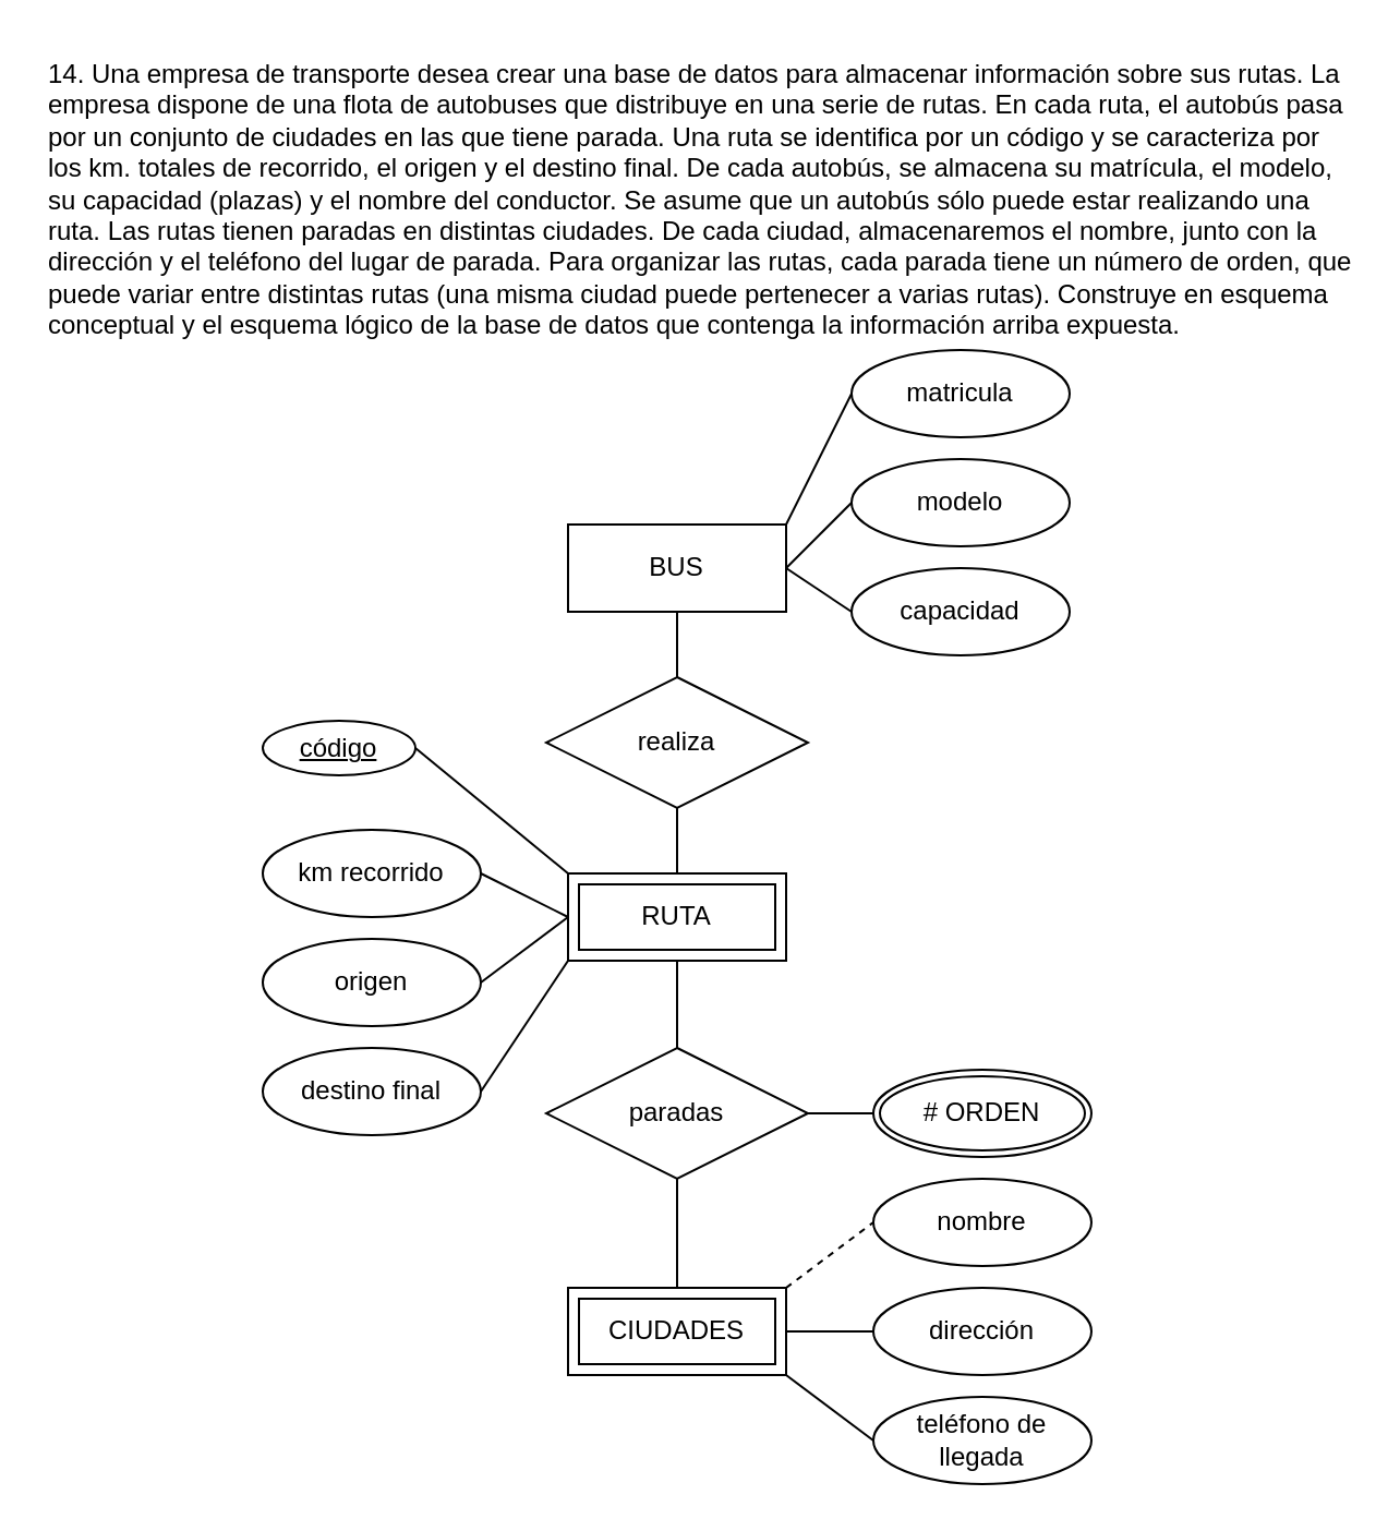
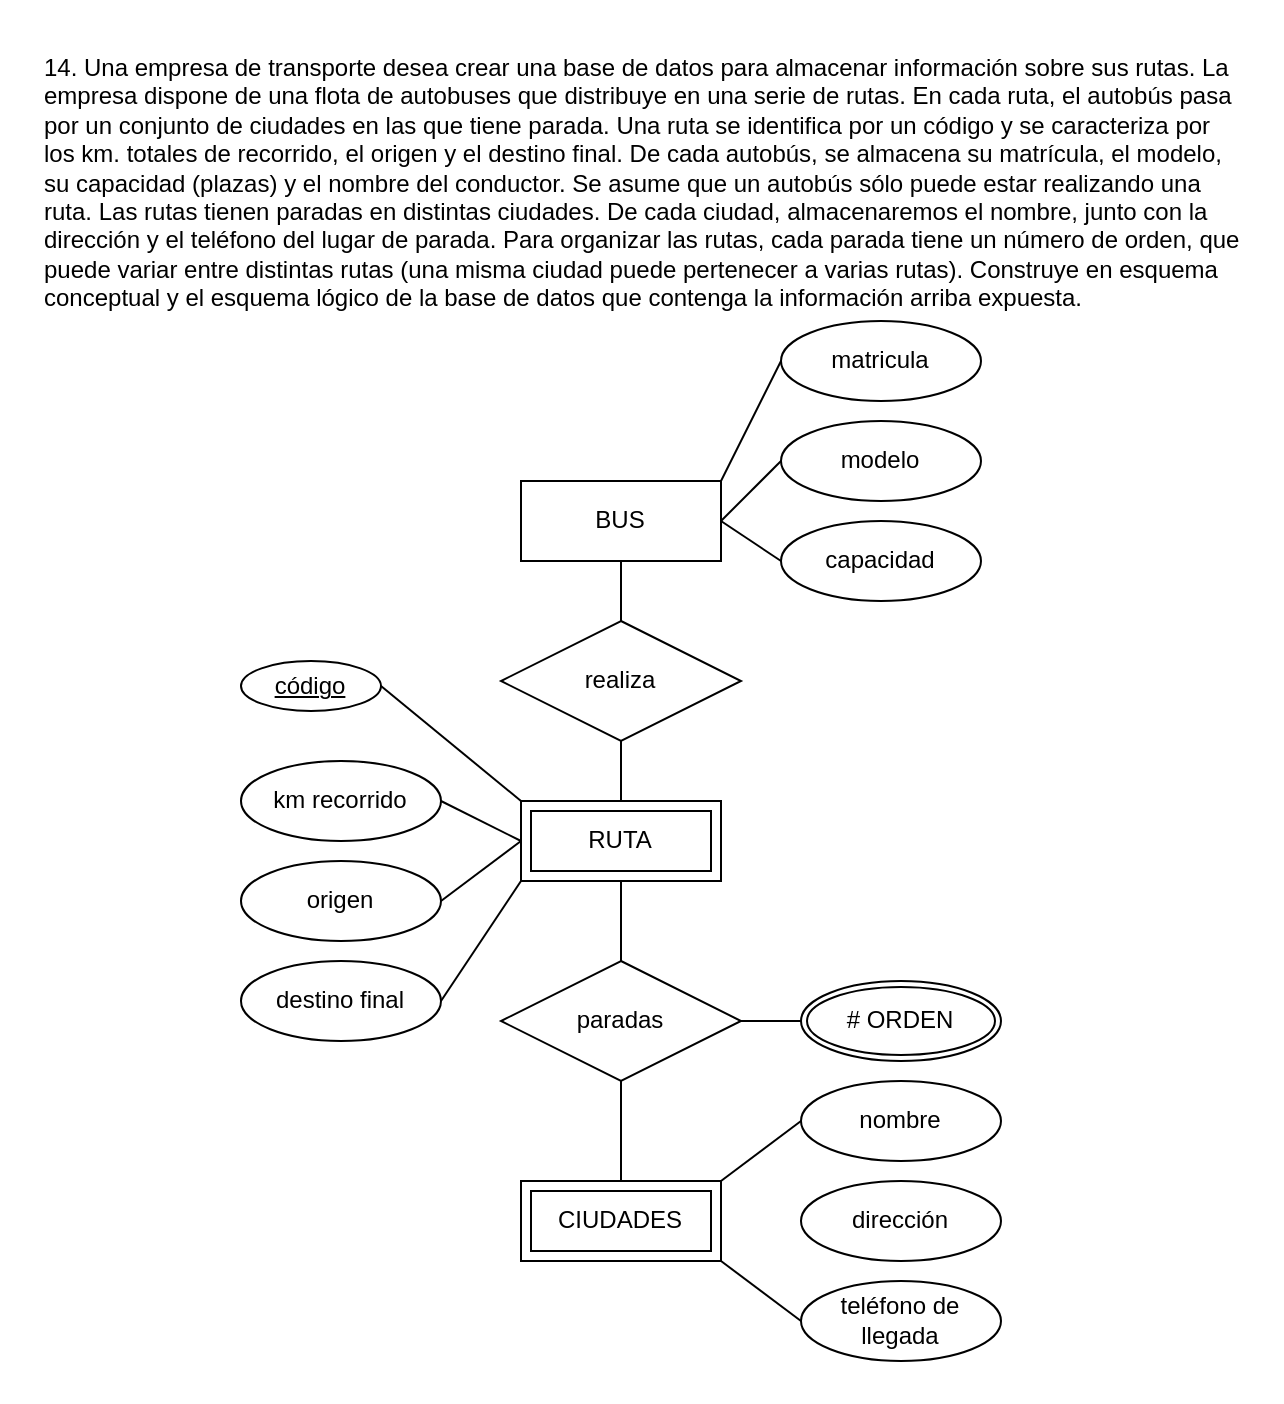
  <mxCell id="0" />
  <mxCell id="1" parent="0" />
  <mxCell id="2" value="14. Una empresa de transporte desea crear una base de datos para almacenar información sobre sus rutas. La empresa dispone de una flota de autobuses que distribuye en una serie de rutas. En cada ruta, el autobús pasa por un conjunto de ciudades en las que tiene parada. Una ruta se identifica por un código y se caracteriza por los km. totales de recorrido, el origen y el destino final. De cada autobús, se almacena su matrícula, el modelo, su capacidad (plazas) y el nombre del conductor. Se asume que un autobús sólo puede estar realizando una ruta. Las rutas tienen paradas en distintas ciudades. De cada ciudad, almacenaremos el nombre, junto con la dirección y el teléfono del lugar de parada. Para organizar las rutas, cada parada tiene un número de orden, que puede variar entre distintas rutas (una misma ciudad puede pertenecer a varias rutas). Construye en esquema conceptual y el esquema lógico de la base de datos que contenga la información arriba expuesta." style="text;whiteSpace=wrap;" vertex="1" parent="1"><mxGeometry x="20" y="20" width="600" height="150" as="geometry" /></mxCell>
  <mxCell id="3" value="código" style="ellipse;whiteSpace=wrap;html=1;align=center;fontStyle=4;" vertex="1" parent="1"><mxGeometry x="120" y="330" width="70" height="25" as="geometry" /></mxCell>
  <mxCell id="4" value="km recorrido" style="ellipse;whiteSpace=wrap;html=1;align=center;" vertex="1" parent="1"><mxGeometry x="120" y="380" width="100" height="40" as="geometry" /></mxCell>
  <mxCell id="5" value="origen" style="ellipse;whiteSpace=wrap;html=1;align=center;" vertex="1" parent="1"><mxGeometry x="120" y="430" width="100" height="40" as="geometry" /></mxCell>
  <mxCell id="6" value="destino final" style="ellipse;whiteSpace=wrap;html=1;align=center;" vertex="1" parent="1"><mxGeometry x="120" y="480" width="100" height="40" as="geometry" /></mxCell>
  <mxCell id="7" style="edgeStyle=none;html=1;exitX=0.5;exitY=1;exitDx=0;exitDy=0;entryX=0.5;entryY=0;entryDx=0;entryDy=0;endArrow=none;endFill=0;" edge="1" parent="1" source="11" target="19"><mxGeometry relative="1" as="geometry" /></mxCell>
  <mxCell id="8" style="edgeStyle=none;html=1;exitX=1;exitY=0;exitDx=0;exitDy=0;entryX=0;entryY=0.5;entryDx=0;entryDy=0;endArrow=none;endFill=0;" edge="1" parent="1" source="11" target="20"><mxGeometry relative="1" as="geometry" /></mxCell>
  <mxCell id="9" style="edgeStyle=none;html=1;exitX=1;exitY=0.5;exitDx=0;exitDy=0;entryX=0;entryY=0.5;entryDx=0;entryDy=0;endArrow=none;endFill=0;" edge="1" parent="1" source="11" target="21"><mxGeometry relative="1" as="geometry" /></mxCell>
  <mxCell id="10" style="edgeStyle=none;html=1;exitX=1;exitY=0.5;exitDx=0;exitDy=0;entryX=0;entryY=0.5;entryDx=0;entryDy=0;endArrow=none;endFill=0;" edge="1" parent="1" source="11" target="22"><mxGeometry relative="1" as="geometry" /></mxCell>
  <mxCell id="11" value="BUS" style="whiteSpace=wrap;html=1;align=center;" vertex="1" parent="1"><mxGeometry x="260" y="240" width="100" height="40" as="geometry" /></mxCell>
  <mxCell id="12" style="edgeStyle=none;html=1;exitX=0.5;exitY=1;exitDx=0;exitDy=0;entryX=0.5;entryY=0;entryDx=0;entryDy=0;endArrow=none;endFill=0;" edge="1" parent="1" source="17" target="25"><mxGeometry relative="1" as="geometry" /></mxCell>
  <mxCell id="13" style="edgeStyle=none;html=1;exitX=0;exitY=0;exitDx=0;exitDy=0;entryX=1;entryY=0.5;entryDx=0;entryDy=0;endArrow=none;endFill=0;" edge="1" parent="1" source="17" target="3"><mxGeometry relative="1" as="geometry" /></mxCell>
  <mxCell id="14" style="edgeStyle=none;html=1;exitX=0;exitY=1;exitDx=0;exitDy=0;entryX=1;entryY=0.5;entryDx=0;entryDy=0;endArrow=none;endFill=0;" edge="1" parent="1" source="17" target="6"><mxGeometry relative="1" as="geometry" /></mxCell>
  <mxCell id="15" style="edgeStyle=none;html=1;exitX=0;exitY=0.5;exitDx=0;exitDy=0;entryX=1;entryY=0.5;entryDx=0;entryDy=0;endArrow=none;endFill=0;" edge="1" parent="1" source="17" target="4"><mxGeometry relative="1" as="geometry" /></mxCell>
  <mxCell id="16" style="edgeStyle=none;html=1;exitX=0;exitY=0.5;exitDx=0;exitDy=0;entryX=1;entryY=0.5;entryDx=0;entryDy=0;endArrow=none;endFill=0;" edge="1" parent="1" source="17" target="5"><mxGeometry relative="1" as="geometry" /></mxCell>
  <mxCell id="17" value="RUTA" style="shape=ext;margin=3;double=1;whiteSpace=wrap;html=1;align=center;" vertex="1" parent="1"><mxGeometry x="260" y="400" width="100" height="40" as="geometry" /></mxCell>
  <mxCell id="18" style="edgeStyle=none;html=1;exitX=0.5;exitY=1;exitDx=0;exitDy=0;entryX=0.5;entryY=0;entryDx=0;entryDy=0;endArrow=none;endFill=0;" edge="1" parent="1" source="19" target="17"><mxGeometry relative="1" as="geometry" /></mxCell>
  <mxCell id="19" value="realiza" style="shape=rhombus;perimeter=rhombusPerimeter;whiteSpace=wrap;html=1;align=center;" vertex="1" parent="1"><mxGeometry x="250" y="310" width="120" height="60" as="geometry" /></mxCell>
  <mxCell id="20" value="matricula" style="ellipse;whiteSpace=wrap;html=1;align=center;" vertex="1" parent="1"><mxGeometry x="390" y="160" width="100" height="40" as="geometry" /></mxCell>
  <mxCell id="21" value="modelo" style="ellipse;whiteSpace=wrap;html=1;align=center;" vertex="1" parent="1"><mxGeometry x="390" y="210" width="100" height="40" as="geometry" /></mxCell>
  <mxCell id="22" value="capacidad" style="ellipse;whiteSpace=wrap;html=1;align=center;" vertex="1" parent="1"><mxGeometry x="390" y="260" width="100" height="40" as="geometry" /></mxCell>
  <mxCell id="23" style="edgeStyle=none;html=1;exitX=0.5;exitY=1;exitDx=0;exitDy=0;entryX=0.5;entryY=0;entryDx=0;entryDy=0;endArrow=none;endFill=0;" edge="1" parent="1" source="25" target="29"><mxGeometry relative="1" as="geometry" /></mxCell>
  <mxCell id="24" style="edgeStyle=none;html=1;exitX=1;exitY=0.5;exitDx=0;exitDy=0;entryX=0;entryY=0.5;entryDx=0;entryDy=0;endArrow=none;endFill=0;" edge="1" parent="1" source="25" target="33"><mxGeometry relative="1" as="geometry" /></mxCell>
  <mxCell id="25" value="paradas" style="shape=rhombus;perimeter=rhombusPerimeter;whiteSpace=wrap;html=1;align=center;" vertex="1" parent="1"><mxGeometry x="250" y="480" width="120" height="60" as="geometry" /></mxCell>
- <mxCell id="26" style="edgeStyle=none;html=1;exitX=1;exitY=0;exitDx=0;exitDy=0;entryX=0;entryY=0.5;entryDx=0;entryDy=0;endArrow=none;endFill=0;dashed=1;" edge="1" parent="1" source="29" target="30"><mxGeometry relative="1" as="geometry" /></mxCell>
+ <mxCell id="26" style="edgeStyle=none;html=1;exitX=1;exitY=0;exitDx=0;exitDy=0;entryX=0;entryY=0.5;entryDx=0;entryDy=0;endArrow=none;endFill=0;" edge="1" parent="1" source="29" target="30"><mxGeometry relative="1" as="geometry" /></mxCell>
  <mxCell id="27" style="edgeStyle=none;html=1;exitX=1;exitY=1;exitDx=0;exitDy=0;entryX=0;entryY=0.5;entryDx=0;entryDy=0;endArrow=none;endFill=0;" edge="1" parent="1" source="29" target="32"><mxGeometry relative="1" as="geometry" /></mxCell>
- <mxCell id="28" style="edgeStyle=none;html=1;exitX=1;exitY=0.5;exitDx=0;exitDy=0;entryX=0;entryY=0.5;entryDx=0;entryDy=0;endArrow=none;endFill=0;" edge="1" parent="1" source="29" target="31"><mxGeometry relative="1" as="geometry" /></mxCell>
  <mxCell id="29" value="CIUDADES" style="shape=ext;margin=3;double=1;whiteSpace=wrap;html=1;align=center;" vertex="1" parent="1"><mxGeometry x="260" y="590" width="100" height="40" as="geometry" /></mxCell>
  <mxCell id="30" value="nombre" style="ellipse;whiteSpace=wrap;html=1;align=center;" vertex="1" parent="1"><mxGeometry x="400" y="540" width="100" height="40" as="geometry" /></mxCell>
  <mxCell id="31" value="dirección" style="ellipse;whiteSpace=wrap;html=1;align=center;" vertex="1" parent="1"><mxGeometry x="400" y="590" width="100" height="40" as="geometry" /></mxCell>
  <mxCell id="32" value="teléfono de llegada" style="ellipse;whiteSpace=wrap;html=1;align=center;" vertex="1" parent="1"><mxGeometry x="400" y="640" width="100" height="40" as="geometry" /></mxCell>
  <mxCell id="33" value="# ORDEN" style="ellipse;shape=doubleEllipse;margin=3;whiteSpace=wrap;html=1;align=center;" vertex="1" parent="1"><mxGeometry x="400" y="490" width="100" height="40" as="geometry" /></mxCell>
